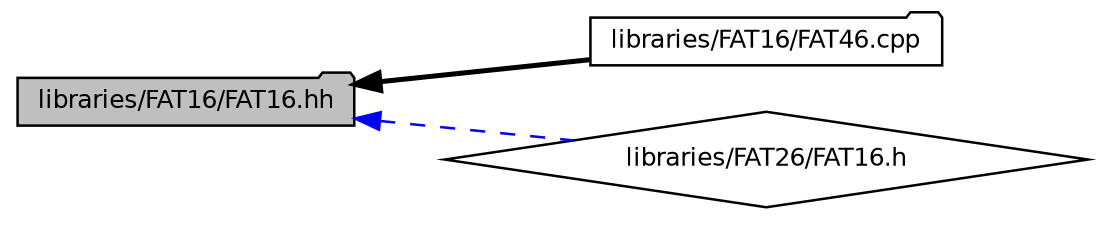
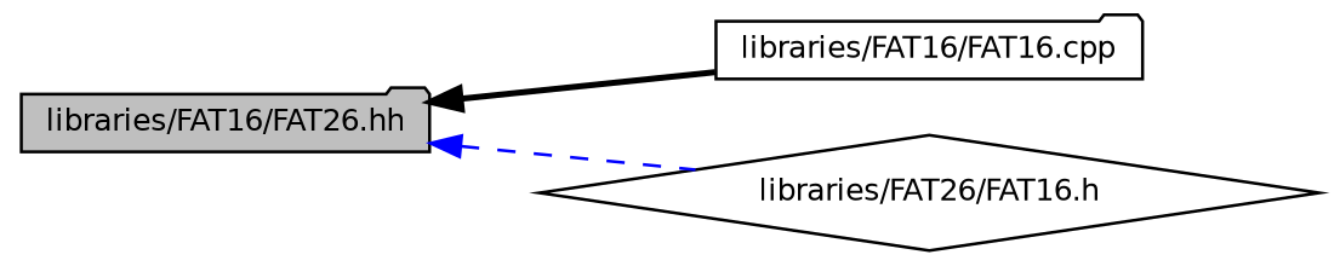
  digraph {
    rankdir=LR
    node [color=black fillcolor=white fontname=Helvetica fontsize=10 shape=folder style=filled]
    edge [dir=back fontname=Helvetica fontsize=10 labelfontname=Helvetica labelfontsize=10]
-   n1 [fillcolor=grey75 fontcolor=black height=0.2 label="libraries/FAT16/FAT16.hh" width=0.4]
-   n2 [height=0.2 label="libraries/FAT16/FAT46.cpp" width=0.4]
+   n1 [fillcolor=grey75 fontcolor=black height=0.2 label="libraries/FAT16/FAT26.hh" width=0.4]
+   n2 [height=0.2 label="libraries/FAT16/FAT16.cpp" width=0.4]
    n3 [height=0.2 label="libraries/FAT26/FAT16.h" shape=diamond width=0.4]
    n1 -> n2 [color=black style=bold]
    n1 -> n3 [color=blue style=dashed]
  }
